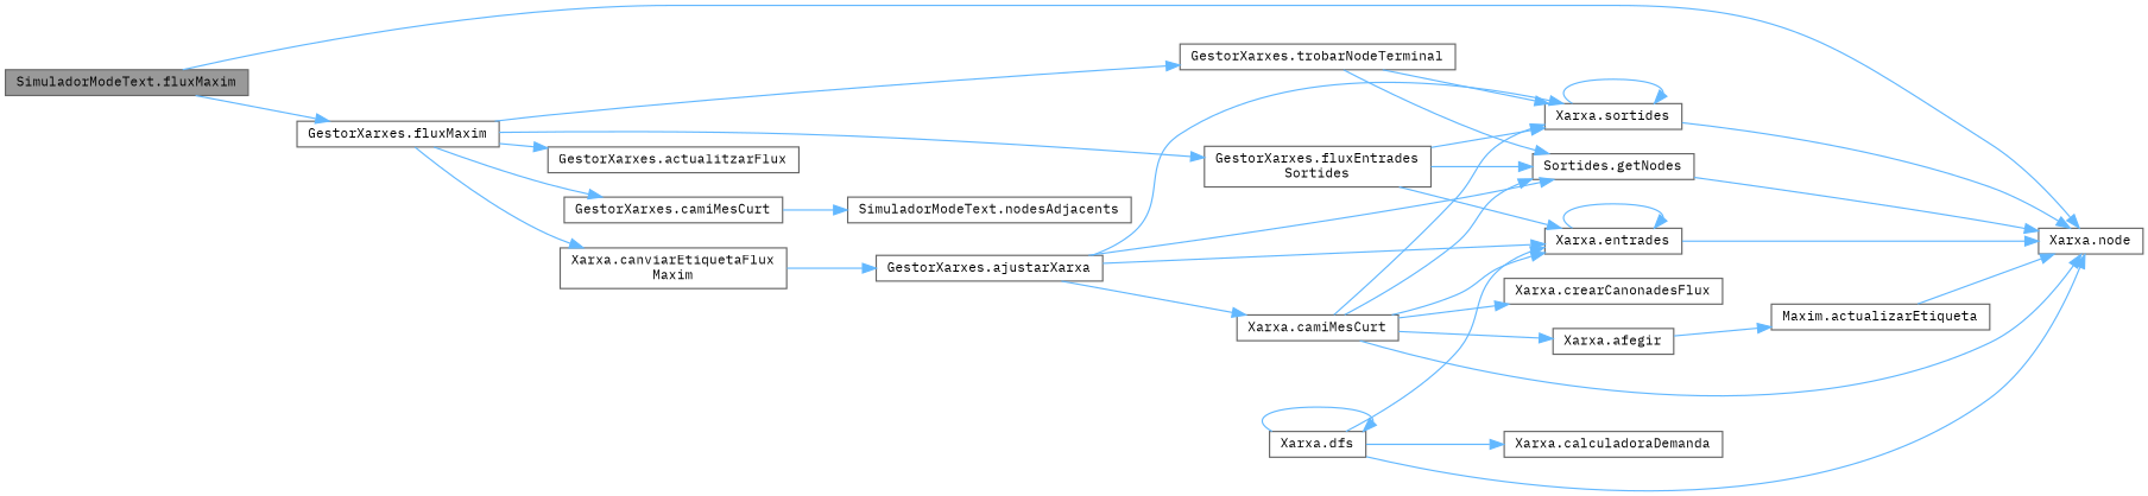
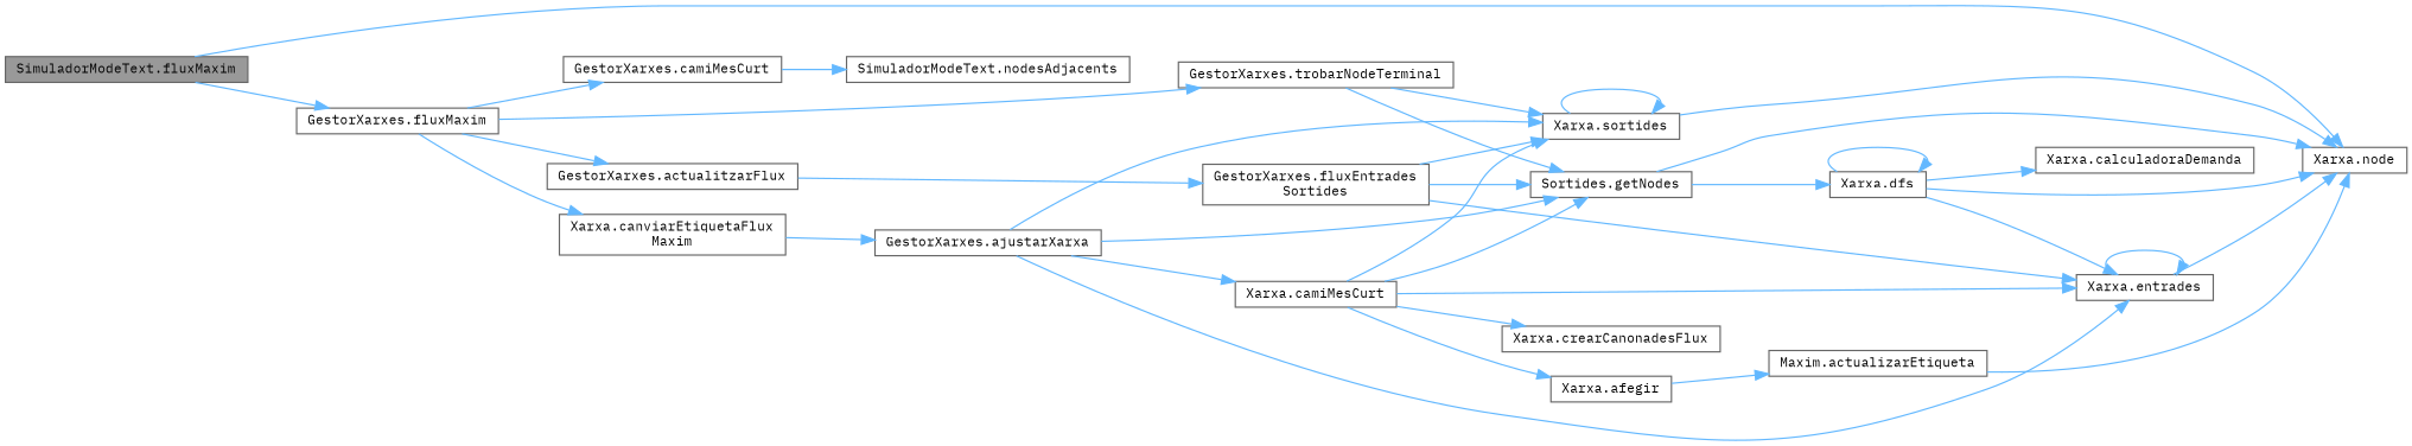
  digraph {
    fontname="IBM Plex Mono"
    rankdir=LR
    node [color=grey40 fillcolor=white fontname="IBM Plex Mono" fontsize=10 shape=box style=filled]
    edge [color=steelblue1 fontname="IBM Plex Mono" fontsize=10 labelfontname=Helvetica labelfontsize=10 style=solid]
    n1 [color=gray40 fillcolor=grey60 fontcolor=black height=0.2 label="SimuladorModeText.fluxMaxim" width=0.4]
    n2 [height=0.2 label="GestorXarxes.fluxMaxim" width=0.4]
    n3 [height=0.2 label="Xarxa.node" width=0.4]
    n4 [height=0.2 label="GestorXarxes.actualitzarFlux" width=0.4]
    n5 [height=0.2 label="GestorXarxes.camiMesCurt" width=0.4]
    n6 [height=0.2 label="Xarxa.canviarEtiquetaFlux\lMaxim" width=0.4]
    n7 [height=0.2 label="GestorXarxes.fluxEntrades\lSortides" width=0.4]
    n8 [height=0.2 label="GestorXarxes.trobarNodeTerminal" width=0.4]
    n9 [height=0.2 label="GestorXarxes.ajustarXarxa" width=0.4]
    n10 [height=0.2 label="Xarxa.entrades" width=0.4]
    n11 [height=0.2 label="Sortides.getNodes" width=0.4]
    n12 [height=0.2 label="Xarxa.camiMesCurt" width=0.4]
    n13 [height=0.2 label="Xarxa.sortides" width=0.4]
    n14 [height=0.2 label="SimuladorModeText.nodesAdjacents" width=0.4]
    n15 [height=0.2 label="Xarxa.dfs" width=0.4]
    n16 [height=0.2 label="Xarxa.afegir" width=0.4]
    n17 [height=0.2 label="Xarxa.crearCanonadesFlux" width=0.4]
    n18 [height=0.2 label="Xarxa.calculadoraDemanda" width=0.4]
    n19 [height=0.2 label="Maxim.actualizarEtiqueta" width=0.4]
    n1 -> n2
    n1 -> n3
    n2 -> n4
    n2 -> n5
    n2 -> n6
-   n2 -> n7
+   n4 -> n7
    n2 -> n8
    n5 -> n14
    n6 -> n9
    n7 -> n10
    n7 -> n11
    n7 -> n13
    n8 -> n11
    n8 -> n13
    n9 -> n10
    n9 -> n11
    n9 -> n12
    n9 -> n13
    n10 -> n3
    n10 -> n10
    n11 -> n3
-   n12 -> n3
+   n11 -> n15
    n12 -> n10
    n12 -> n11
    n12 -> n13
    n12 -> n16
    n12 -> n17
    n13 -> n3
    n13 -> n13
    n15 -> n3
    n15 -> n10
    n15 -> n15
    n15 -> n18
    n16 -> n19
    n19 -> n3
  }
